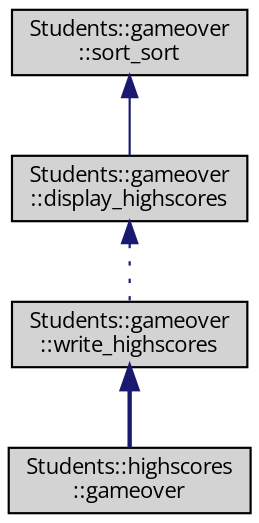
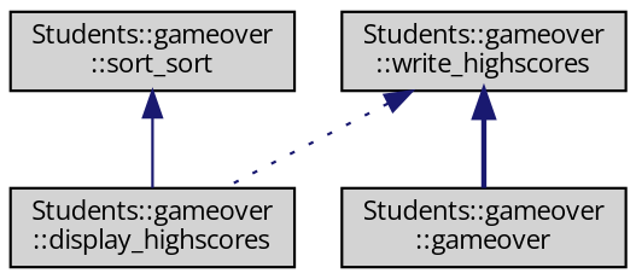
  digraph {
    fontname="Open Sans"
    rankdir=TB
    node [color=black fillcolor=lightgrey fontname="Open Sans" fontsize=10 shape=record style=filled]
    edge [color=midnightblue dir=back fontname="Open Sans" fontsize=10 labelfontname=Helvetica labelfontsize=10]
    n1 [fontcolor=black height=0.2 label="Students::gameover\l::sort_sort" width=0.4]
    n2 [height=0.2 label="Students::gameover\l::display_highscores" width=0.4]
    n3 [height=0.2 label="Students::gameover\l::write_highscores" width=0.4]
-   n4 [height=0.2 label="Students::highscores\l::gameover" width=0.4]
+   n4 [height=0.2 label="Students::gameover\l::gameover" width=0.4]
    n1 -> n2 [style=solid]
-   n2 -> n3 [style=dotted]
+   n3 -> n2 [style=dotted]
    n3 -> n4 [style=bold]
  }
